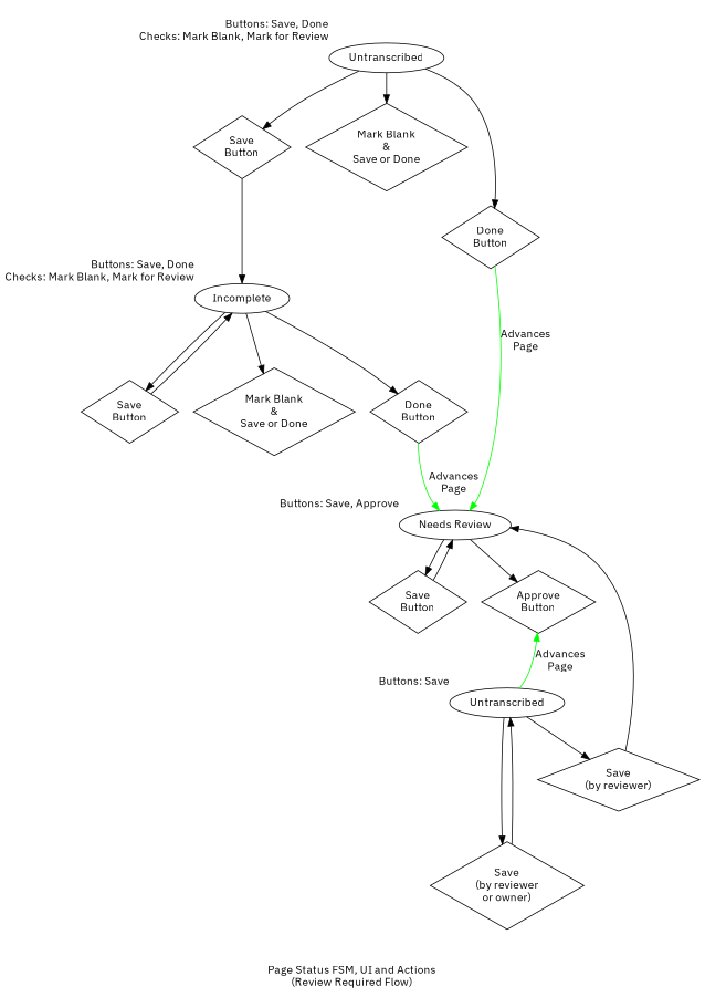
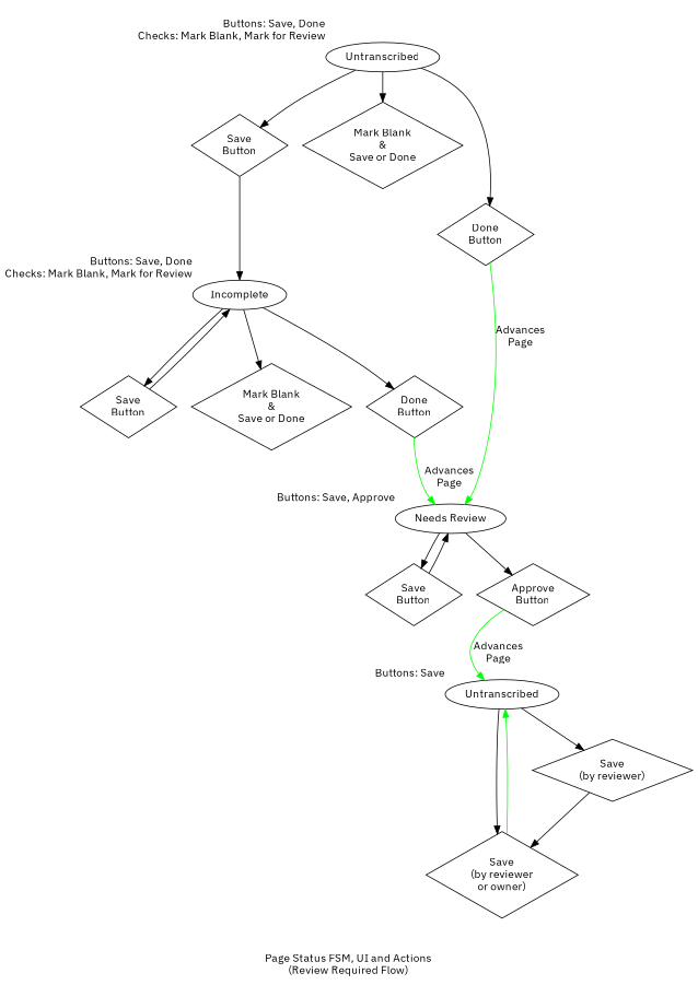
  digraph {
    fontname="IBM Plex Sans"
    label="Page Status FSM, UI and Actions\n(Review Required Flow)"
    rankdir=TB
    splines=true
    node [fontname="IBM Plex Sans" shape=diamond]
    edge [fontname="IBM Plex Sans"]
    n1 [label=Untranscribed xlabel="\rButtons: Save, Done\rChecks: Mark Blank, Mark for Review" shape=""]
    n2 [label="Save\nButton"]
    n3 [label="Mark Blank\n&\nSave or Done"]
    n4 [label="Done\nButton"]
    n5 [label=Incomplete xlabel="\rButtons: Save, Done\rChecks: Mark Blank, Mark for Review" shape=""]
    n6 [label="Save\nButton"]
    n7 [label="Mark Blank\n&\nSave or Done"]
    n8 [label="Done\nButton"]
    n9 [label="Needs Review" xlabel="\rButtons: Save, Approve" shape=""]
    n10 [label="Save\nButton"]
    n11 [label="Approve\nButton"]
    n12 [label=Untranscribed xlabel="\rButtons: Save" shape=""]
    n13 [label="Save\n(by reviewer\nor owner)"]
    n14 [label="Save\n(by reviewer)"]
    subgraph sub_1 {
      label="Required Review Workflow"
      n2
      n3
      n4
      n5
      n6
      n7
      n8
      n9
      n10
      n11
      n12
      n13
      n14
      subgraph sub_2 {
        label="Required Review Workflow"
        rank=source
        n1
      }
    }
    n1 -> n2
    n1 -> n3
    n1 -> n4
    n2 -> n5
    n4 -> n9 [color=green label="Advances\nPage"]
    n5 -> n6
    n5 -> n7
    n5 -> n8
    n6 -> n5
    n8 -> n9 [color=green label="Advances\nPage"]
    n9 -> n10
    n9 -> n11
    n10 -> n9
-   n12 -> n11 [color=green label="Advances\nPage"]
+   n11 -> n12 [color=green label="Advances\nPage"]
    n12 -> n13
    n12 -> n14
-   n13 -> n12
-   n14 -> n9
+   n13 -> n12 [color=green]
+   n14 -> n13
  }
